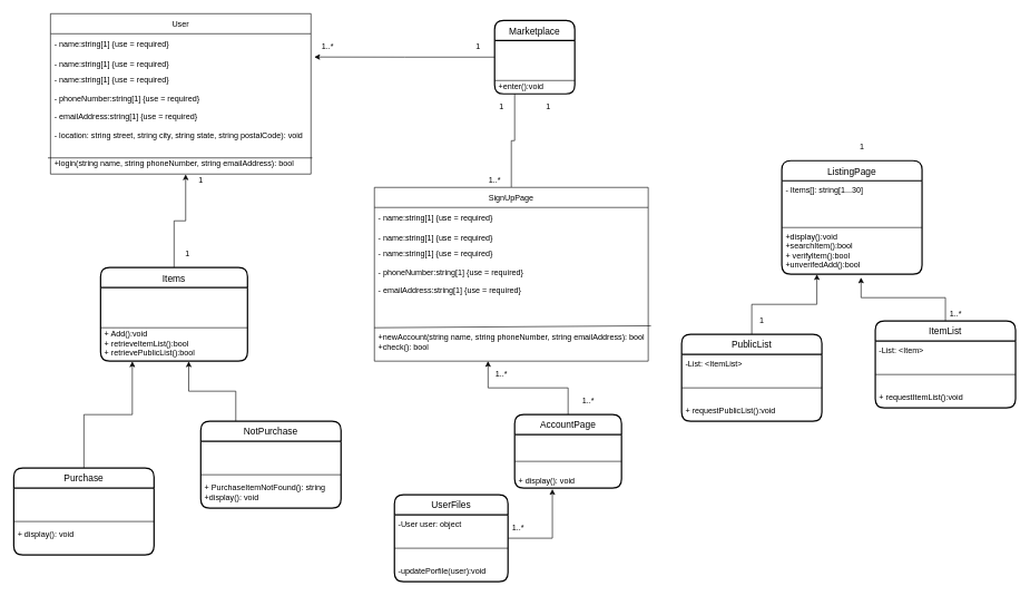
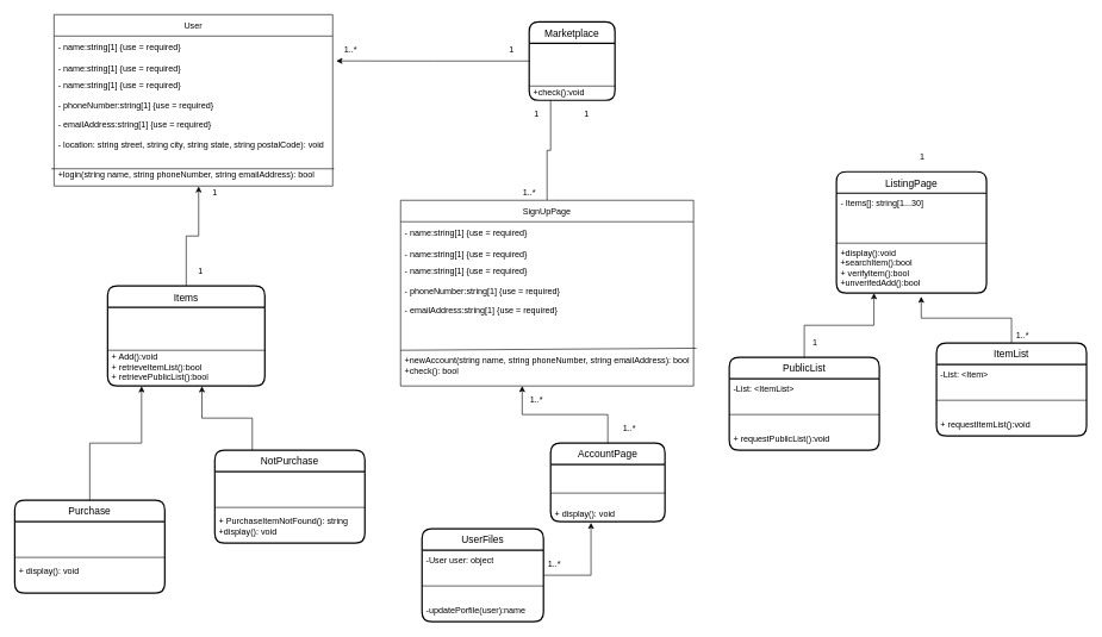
  <mxCell id="0" />
  <mxCell id="1" parent="0" />
  <mxCell id="2" value="User" style="swimlane;fontStyle=0;childLayout=stackLayout;horizontal=1;startSize=30;horizontalStack=0;resizeParent=1;resizeParentMax=0;resizeLast=0;collapsible=1;marginBottom=0;" vertex="1" parent="1"><mxGeometry x="75" y="20" width="390" height="240" as="geometry" /></mxCell>
  <mxCell id="3" value="- name:string[1] {use = required}" style="text;strokeColor=none;fillColor=none;align=left;verticalAlign=middle;spacingLeft=4;spacingRight=4;overflow=hidden;points=[[0,0.5],[1,0.5]];portConstraint=eastwest;rotatable=0;" vertex="1" parent="2"><mxGeometry y="30" width="390" height="30" as="geometry" /></mxCell>
  <mxCell id="4" value="- name:string[1] {use = required}" style="text;strokeColor=none;fillColor=none;align=left;verticalAlign=middle;spacingLeft=4;spacingRight=4;overflow=hidden;points=[[0,0.5],[1,0.5]];portConstraint=eastwest;rotatable=0;" vertex="1" parent="2"><mxGeometry y="60" width="390" height="30" as="geometry" /></mxCell>
  <mxCell id="5" value="- name:string[1] {use = required}&#10;&#10;- phoneNumber:string[1] {use = required}&#10;&#10;- emailAddress:string[1] {use = required}&#10;&#10;- location: string street, string city, string state, string postalCode): void&#10;&#10;&#10;+login(string name, string phoneNumber, string emailAddress): bool&#10;" style="text;strokeColor=none;fillColor=none;align=left;verticalAlign=middle;spacingLeft=4;spacingRight=4;overflow=hidden;points=[[0,0.5],[1,0.5]];portConstraint=eastwest;rotatable=0;" vertex="1" parent="2"><mxGeometry y="90" width="390" height="150" as="geometry" /></mxCell>
  <mxCell id="6" value="" style="endArrow=none;html=1;rounded=0;exitX=-0.01;exitY=0.839;exitDx=0;exitDy=0;exitPerimeter=0;entryX=1.005;entryY=0.839;entryDx=0;entryDy=0;entryPerimeter=0;" edge="1" parent="2" source="5" target="5"><mxGeometry width="50" height="50" relative="1" as="geometry"><mxPoint x="320" y="350" as="sourcePoint" /><mxPoint x="370" y="300" as="targetPoint" /></mxGeometry></mxCell>
  <mxCell id="7" style="edgeStyle=orthogonalEdgeStyle;rounded=0;orthogonalLoop=1;jettySize=auto;html=1;entryX=0.25;entryY=1;entryDx=0;entryDy=0;endArrow=none;" edge="1" parent="1" source="8" target="15"><mxGeometry relative="1" as="geometry" /></mxCell>
  <mxCell id="8" value="SignUpPage" style="swimlane;fontStyle=0;childLayout=stackLayout;horizontal=1;startSize=30;horizontalStack=0;resizeParent=1;resizeParentMax=0;resizeLast=0;collapsible=1;marginBottom=0;" vertex="1" parent="1"><mxGeometry x="560" y="280" width="410" height="260" as="geometry" /></mxCell>
  <mxCell id="9" value="- name:string[1] {use = required}" style="text;strokeColor=none;fillColor=none;align=left;verticalAlign=middle;spacingLeft=4;spacingRight=4;overflow=hidden;points=[[0,0.5],[1,0.5]];portConstraint=eastwest;rotatable=0;" vertex="1" parent="8"><mxGeometry y="30" width="410" height="30" as="geometry" /></mxCell>
  <mxCell id="10" value="- name:string[1] {use = required}" style="text;strokeColor=none;fillColor=none;align=left;verticalAlign=middle;spacingLeft=4;spacingRight=4;overflow=hidden;points=[[0,0.5],[1,0.5]];portConstraint=eastwest;rotatable=0;" vertex="1" parent="8"><mxGeometry y="60" width="410" height="30" as="geometry" /></mxCell>
  <mxCell id="11" value="- name:string[1] {use = required}&#10;&#10;- phoneNumber:string[1] {use = required}&#10;&#10;- emailAddress:string[1] {use = required}&#10;&#10;&#10;&#10;&#10;+newAccount(string name, string phoneNumber, string emailAddress): bool&#10;+check(): bool&#10;" style="text;strokeColor=none;fillColor=none;align=left;verticalAlign=middle;spacingLeft=4;spacingRight=4;overflow=hidden;points=[[0,0.5],[1,0.5]];portConstraint=eastwest;rotatable=0;" vertex="1" parent="8"><mxGeometry y="90" width="410" height="170" as="geometry" /></mxCell>
  <mxCell id="12" value="" style="endArrow=none;html=1;rounded=0;exitX=0;exitY=0.706;exitDx=0;exitDy=0;exitPerimeter=0;entryX=1.01;entryY=0.689;entryDx=0;entryDy=0;entryPerimeter=0;" edge="1" parent="8" source="11" target="11"><mxGeometry width="50" height="50" relative="1" as="geometry"><mxPoint x="320" y="350" as="sourcePoint" /><mxPoint x="370" y="300" as="targetPoint" /></mxGeometry></mxCell>
  <mxCell id="13" style="edgeStyle=orthogonalEdgeStyle;rounded=0;orthogonalLoop=1;jettySize=auto;html=1;exitX=0;exitY=0.5;exitDx=0;exitDy=0;" edge="1" parent="1" source="14"><mxGeometry relative="1" as="geometry"><mxPoint x="470" y="84.833" as="targetPoint" /></mxGeometry></mxCell>
  <mxCell id="14" value="Marketplace" style="swimlane;childLayout=stackLayout;horizontal=1;startSize=30;horizontalStack=0;rounded=1;fontSize=14;fontStyle=0;strokeWidth=2;resizeParent=0;resizeLast=1;shadow=0;dashed=0;align=center;" vertex="1" parent="1"><mxGeometry x="740" y="30" width="120" height="110" as="geometry" /></mxCell>
- <mxCell id="15" value="&#10;&#10;&#10;&#10;+enter():void&#10;" style="align=left;strokeColor=none;fillColor=none;spacingLeft=4;fontSize=12;verticalAlign=top;resizable=0;rotatable=0;part=1;" vertex="1" parent="14"><mxGeometry y="30" width="120" height="80" as="geometry" /></mxCell>
+ <mxCell id="15" value="&#10;&#10;&#10;&#10;+check():void&#10;" style="align=left;strokeColor=none;fillColor=none;spacingLeft=4;fontSize=12;verticalAlign=top;resizable=0;rotatable=0;part=1;" vertex="1" parent="14"><mxGeometry y="30" width="120" height="80" as="geometry" /></mxCell>
  <mxCell id="16" value="" style="endArrow=none;html=1;rounded=0;exitX=0;exitY=0.75;exitDx=0;exitDy=0;entryX=1;entryY=0.75;entryDx=0;entryDy=0;" edge="1" parent="14" source="15" target="15"><mxGeometry width="50" height="50" relative="1" as="geometry"><mxPoint x="30" y="120" as="sourcePoint" /><mxPoint x="80" y="70" as="targetPoint" /></mxGeometry></mxCell>
  <mxCell id="17" value="ListingPage" style="swimlane;childLayout=stackLayout;horizontal=1;startSize=30;horizontalStack=0;rounded=1;fontSize=14;fontStyle=0;strokeWidth=2;resizeParent=0;resizeLast=1;shadow=0;dashed=0;align=center;" vertex="1" parent="1"><mxGeometry x="1170" y="240" width="210" height="170" as="geometry" /></mxCell>
  <mxCell id="18" value="- Items[]: string[1...30]&#10;&#10;&#10;&#10;&#10;+display():void&#10;+searchItem():bool&#10;+ verifyItem():bool&#10;+unverifedAdd():bool" style="align=left;strokeColor=none;fillColor=none;spacingLeft=4;fontSize=12;verticalAlign=top;resizable=0;rotatable=0;part=1;" vertex="1" parent="17"><mxGeometry y="30" width="210" height="140" as="geometry" /></mxCell>
  <mxCell id="19" value="" style="endArrow=none;html=1;rounded=0;exitX=1;exitY=0.5;exitDx=0;exitDy=0;entryX=0;entryY=0.5;entryDx=0;entryDy=0;" edge="1" parent="17" source="18" target="18"><mxGeometry width="50" height="50" relative="1" as="geometry"><mxPoint x="80" y="70" as="sourcePoint" /><mxPoint x="30" y="120" as="targetPoint" /><Array as="points" /></mxGeometry></mxCell>
  <mxCell id="20" style="edgeStyle=orthogonalEdgeStyle;rounded=0;orthogonalLoop=1;jettySize=auto;html=1;entryX=0.519;entryY=1.003;entryDx=0;entryDy=0;entryPerimeter=0;" edge="1" parent="1" source="21" target="5"><mxGeometry relative="1" as="geometry" /></mxCell>
  <mxCell id="21" value="Items" style="swimlane;childLayout=stackLayout;horizontal=1;startSize=30;horizontalStack=0;rounded=1;fontSize=14;fontStyle=0;strokeWidth=2;resizeParent=0;resizeLast=1;shadow=0;dashed=0;align=center;" vertex="1" parent="1"><mxGeometry x="150" y="400" width="220" height="140" as="geometry" /></mxCell>
  <mxCell id="22" value="" style="endArrow=none;html=1;rounded=0;exitX=1;exitY=0.5;exitDx=0;exitDy=0;entryX=0;entryY=0.5;entryDx=0;entryDy=0;" edge="1" parent="21"><mxGeometry width="50" height="50" relative="1" as="geometry"><mxPoint x="220" y="90" as="sourcePoint" /><mxPoint y="90" as="targetPoint" /><Array as="points" /></mxGeometry></mxCell>
  <mxCell id="23" value="&#10;&#10;&#10;&#10;+ Add():void&#10;+ retrieveItemList():bool&#10;+ retrievePublicList():bool" style="align=left;strokeColor=none;fillColor=none;spacingLeft=4;fontSize=12;verticalAlign=top;resizable=0;rotatable=0;part=1;" vertex="1" parent="21"><mxGeometry y="30" width="220" height="110" as="geometry" /></mxCell>
  <mxCell id="24" style="edgeStyle=orthogonalEdgeStyle;rounded=0;orthogonalLoop=1;jettySize=auto;html=1;entryX=0.25;entryY=1;entryDx=0;entryDy=0;" edge="1" parent="1" source="25" target="18"><mxGeometry relative="1" as="geometry" /></mxCell>
  <mxCell id="25" value="PublicList" style="swimlane;childLayout=stackLayout;horizontal=1;startSize=30;horizontalStack=0;rounded=1;fontSize=14;fontStyle=0;strokeWidth=2;resizeParent=0;resizeLast=1;shadow=0;dashed=0;align=center;" vertex="1" parent="1"><mxGeometry x="1020" y="500" width="210" height="130" as="geometry" /></mxCell>
  <mxCell id="26" value="-List: &lt;ItemList&gt;&#10;&#10;&#10;&#10;&#10;+ requestPublicList():void&#10;" style="align=left;strokeColor=none;fillColor=none;spacingLeft=4;fontSize=12;verticalAlign=top;resizable=0;rotatable=0;part=1;" vertex="1" parent="25"><mxGeometry y="30" width="210" height="100" as="geometry" /></mxCell>
  <mxCell id="27" value="" style="endArrow=none;html=1;rounded=0;exitX=1;exitY=0.5;exitDx=0;exitDy=0;entryX=0;entryY=0.5;entryDx=0;entryDy=0;" edge="1" parent="25" source="26" target="26"><mxGeometry width="50" height="50" relative="1" as="geometry"><mxPoint x="80" y="70" as="sourcePoint" /><mxPoint x="30" y="120" as="targetPoint" /><Array as="points" /></mxGeometry></mxCell>
  <mxCell id="28" style="edgeStyle=orthogonalEdgeStyle;rounded=0;orthogonalLoop=1;jettySize=auto;html=1;entryX=0.565;entryY=1.035;entryDx=0;entryDy=0;entryPerimeter=0;" edge="1" parent="1" source="29" target="18"><mxGeometry relative="1" as="geometry" /></mxCell>
  <mxCell id="29" value="ItemList" style="swimlane;childLayout=stackLayout;horizontal=1;startSize=30;horizontalStack=0;rounded=1;fontSize=14;fontStyle=0;strokeWidth=2;resizeParent=0;resizeLast=1;shadow=0;dashed=0;align=center;" vertex="1" parent="1"><mxGeometry x="1310" y="480" width="210" height="130" as="geometry" /></mxCell>
  <mxCell id="30" value="-List: &lt;Item&gt;&#10;&#10;&#10;&#10;&#10;+ requestItemList():void" style="align=left;strokeColor=none;fillColor=none;spacingLeft=4;fontSize=12;verticalAlign=top;resizable=0;rotatable=0;part=1;" vertex="1" parent="29"><mxGeometry y="30" width="210" height="100" as="geometry" /></mxCell>
  <mxCell id="31" value="" style="endArrow=none;html=1;rounded=0;exitX=1;exitY=0.5;exitDx=0;exitDy=0;entryX=0;entryY=0.5;entryDx=0;entryDy=0;" edge="1" parent="29" source="30" target="30"><mxGeometry width="50" height="50" relative="1" as="geometry"><mxPoint x="80" y="70" as="sourcePoint" /><mxPoint x="30" y="120" as="targetPoint" /><Array as="points" /></mxGeometry></mxCell>
  <mxCell id="32" style="edgeStyle=orthogonalEdgeStyle;rounded=0;orthogonalLoop=1;jettySize=auto;html=1;entryX=0.353;entryY=1.019;entryDx=0;entryDy=0;entryPerimeter=0;" edge="1" parent="1" source="33" target="46"><mxGeometry relative="1" as="geometry" /></mxCell>
  <mxCell id="33" value="UserFiles" style="swimlane;childLayout=stackLayout;horizontal=1;startSize=30;horizontalStack=0;rounded=1;fontSize=14;fontStyle=0;strokeWidth=2;resizeParent=0;resizeLast=1;shadow=0;dashed=0;align=center;" vertex="1" parent="1"><mxGeometry x="590" y="740" width="170" height="130" as="geometry" /></mxCell>
- <mxCell id="34" value="-User user: object&#10;&#10;&#10;&#10;&#10;-updatePorfile(user):void" style="align=left;strokeColor=none;fillColor=none;spacingLeft=4;fontSize=12;verticalAlign=top;resizable=0;rotatable=0;part=1;" vertex="1" parent="33"><mxGeometry y="30" width="170" height="100" as="geometry" /></mxCell>
+ <mxCell id="34" value="-User user: object&#10;&#10;&#10;&#10;&#10;-updatePorfile(user):name" style="align=left;strokeColor=none;fillColor=none;spacingLeft=4;fontSize=12;verticalAlign=top;resizable=0;rotatable=0;part=1;" vertex="1" parent="33"><mxGeometry y="30" width="170" height="100" as="geometry" /></mxCell>
  <mxCell id="35" value="" style="endArrow=none;html=1;rounded=0;exitX=1;exitY=0.5;exitDx=0;exitDy=0;entryX=0;entryY=0.5;entryDx=0;entryDy=0;" edge="1" parent="33" source="34" target="34"><mxGeometry width="50" height="50" relative="1" as="geometry"><mxPoint x="80" y="70" as="sourcePoint" /><mxPoint x="30" y="120" as="targetPoint" /><Array as="points" /></mxGeometry></mxCell>
  <mxCell id="36" style="edgeStyle=orthogonalEdgeStyle;rounded=0;orthogonalLoop=1;jettySize=auto;html=1;entryX=0.216;entryY=1.004;entryDx=0;entryDy=0;entryPerimeter=0;" edge="1" parent="1" source="37" target="23"><mxGeometry relative="1" as="geometry"><mxPoint x="170" y="540" as="targetPoint" /></mxGeometry></mxCell>
  <mxCell id="37" value="Purchase" style="swimlane;childLayout=stackLayout;horizontal=1;startSize=30;horizontalStack=0;rounded=1;fontSize=14;fontStyle=0;strokeWidth=2;resizeParent=0;resizeLast=1;shadow=0;dashed=0;align=center;" vertex="1" parent="1"><mxGeometry x="20" y="700" width="210" height="130" as="geometry" /></mxCell>
  <mxCell id="38" value="&#10;&#10;&#10;&#10;+ display(): void" style="align=left;strokeColor=none;fillColor=none;spacingLeft=4;fontSize=12;verticalAlign=top;resizable=0;rotatable=0;part=1;" vertex="1" parent="37"><mxGeometry y="30" width="210" height="100" as="geometry" /></mxCell>
  <mxCell id="39" value="" style="endArrow=none;html=1;rounded=0;exitX=1;exitY=0.5;exitDx=0;exitDy=0;entryX=0;entryY=0.5;entryDx=0;entryDy=0;" edge="1" parent="37" source="38" target="38"><mxGeometry width="50" height="50" relative="1" as="geometry"><mxPoint x="80" y="70" as="sourcePoint" /><mxPoint x="30" y="120" as="targetPoint" /><Array as="points" /></mxGeometry></mxCell>
  <mxCell id="40" style="edgeStyle=orthogonalEdgeStyle;rounded=0;orthogonalLoop=1;jettySize=auto;html=1;entryX=0.6;entryY=1.004;entryDx=0;entryDy=0;entryPerimeter=0;exitX=0.25;exitY=0;exitDx=0;exitDy=0;" edge="1" parent="1" source="41" target="23"><mxGeometry relative="1" as="geometry"><mxPoint x="375" y="700" as="sourcePoint" /></mxGeometry></mxCell>
  <mxCell id="41" value="NotPurchase" style="swimlane;childLayout=stackLayout;horizontal=1;startSize=30;horizontalStack=0;rounded=1;fontSize=14;fontStyle=0;strokeWidth=2;resizeParent=0;resizeLast=1;shadow=0;dashed=0;align=center;" vertex="1" parent="1"><mxGeometry x="300" y="630" width="210" height="130" as="geometry" /></mxCell>
  <mxCell id="42" value="&#10;&#10;&#10;&#10;+ PurchaseItemNotFound(): string&#10;+display(): void" style="align=left;strokeColor=none;fillColor=none;spacingLeft=4;fontSize=12;verticalAlign=top;resizable=0;rotatable=0;part=1;" vertex="1" parent="41"><mxGeometry y="30" width="210" height="100" as="geometry" /></mxCell>
  <mxCell id="43" value="" style="endArrow=none;html=1;rounded=0;exitX=1;exitY=0.5;exitDx=0;exitDy=0;entryX=0;entryY=0.5;entryDx=0;entryDy=0;" edge="1" parent="41" source="42" target="42"><mxGeometry width="50" height="50" relative="1" as="geometry"><mxPoint x="80" y="70" as="sourcePoint" /><mxPoint x="30" y="120" as="targetPoint" /><Array as="points" /></mxGeometry></mxCell>
  <mxCell id="44" style="edgeStyle=orthogonalEdgeStyle;rounded=0;orthogonalLoop=1;jettySize=auto;html=1;entryX=0.415;entryY=1;entryDx=0;entryDy=0;entryPerimeter=0;" edge="1" parent="1" source="45" target="11"><mxGeometry relative="1" as="geometry" /></mxCell>
  <mxCell id="45" value="AccountPage" style="swimlane;childLayout=stackLayout;horizontal=1;startSize=30;horizontalStack=0;rounded=1;fontSize=14;fontStyle=0;strokeWidth=2;resizeParent=0;resizeLast=1;shadow=0;dashed=0;align=center;" vertex="1" parent="1"><mxGeometry x="770" y="620" width="160" height="110" as="geometry" /></mxCell>
  <mxCell id="46" value="&#10;&#10;&#10;&#10;+ display(): void" style="align=left;strokeColor=none;fillColor=none;spacingLeft=4;fontSize=12;verticalAlign=top;resizable=0;rotatable=0;part=1;" vertex="1" parent="45"><mxGeometry y="30" width="160" height="80" as="geometry" /></mxCell>
  <mxCell id="47" value="" style="endArrow=none;html=1;rounded=0;exitX=1;exitY=0.5;exitDx=0;exitDy=0;entryX=0;entryY=0.5;entryDx=0;entryDy=0;" edge="1" parent="45" source="46" target="46"><mxGeometry width="50" height="50" relative="1" as="geometry"><mxPoint x="80" y="70" as="sourcePoint" /><mxPoint x="30" y="120" as="targetPoint" /><Array as="points" /></mxGeometry></mxCell>
  <mxCell id="48" value="1..*" style="text;html=1;align=center;verticalAlign=middle;resizable=0;points=[];autosize=1;strokeColor=none;fillColor=none;" vertex="1" parent="1"><mxGeometry x="475" y="60" width="30" height="20" as="geometry" /></mxCell>
  <mxCell id="49" value="1" style="text;html=1;align=center;verticalAlign=middle;resizable=0;points=[];autosize=1;strokeColor=none;fillColor=none;" vertex="1" parent="1"><mxGeometry x="705" y="60" width="20" height="20" as="geometry" /></mxCell>
  <mxCell id="50" value="1..*" style="text;html=1;align=center;verticalAlign=middle;resizable=0;points=[];autosize=1;strokeColor=none;fillColor=none;" vertex="1" parent="1"><mxGeometry x="725" y="260" width="30" height="20" as="geometry" /></mxCell>
  <mxCell id="51" value="1" style="text;html=1;align=center;verticalAlign=middle;resizable=0;points=[];autosize=1;strokeColor=none;fillColor=none;" vertex="1" parent="1"><mxGeometry x="740" y="150" width="20" height="20" as="geometry" /></mxCell>
  <mxCell id="52" value="1" style="text;html=1;align=center;verticalAlign=middle;resizable=0;points=[];autosize=1;strokeColor=none;fillColor=none;" vertex="1" parent="1"><mxGeometry x="810" y="150" width="20" height="20" as="geometry" /></mxCell>
  <mxCell id="53" value="1" style="text;html=1;align=center;verticalAlign=middle;resizable=0;points=[];autosize=1;strokeColor=none;fillColor=none;" vertex="1" parent="1"><mxGeometry x="1280" y="210" width="20" height="20" as="geometry" /></mxCell>
  <mxCell id="54" value="1" style="text;html=1;align=center;verticalAlign=middle;resizable=0;points=[];autosize=1;strokeColor=none;fillColor=none;" vertex="1" parent="1"><mxGeometry x="1130" y="470" width="20" height="20" as="geometry" /></mxCell>
  <mxCell id="55" value="1..*" style="text;html=1;align=center;verticalAlign=middle;resizable=0;points=[];autosize=1;strokeColor=none;fillColor=none;" vertex="1" parent="1"><mxGeometry x="1415" y="460" width="30" height="20" as="geometry" /></mxCell>
  <mxCell id="56" value="1..*" style="text;html=1;align=center;verticalAlign=middle;resizable=0;points=[];autosize=1;strokeColor=none;fillColor=none;" vertex="1" parent="1"><mxGeometry x="735" y="550" width="30" height="20" as="geometry" /></mxCell>
  <mxCell id="57" value="1..*" style="text;html=1;align=center;verticalAlign=middle;resizable=0;points=[];autosize=1;strokeColor=none;fillColor=none;" vertex="1" parent="1"><mxGeometry x="865" y="590" width="30" height="20" as="geometry" /></mxCell>
  <mxCell id="58" value="1..*" style="text;html=1;align=center;verticalAlign=middle;resizable=0;points=[];autosize=1;strokeColor=none;fillColor=none;" vertex="1" parent="1"><mxGeometry x="760" y="780" width="30" height="20" as="geometry" /></mxCell>
  <mxCell id="59" value="1" style="text;html=1;align=center;verticalAlign=middle;resizable=0;points=[];autosize=1;strokeColor=none;fillColor=none;" vertex="1" parent="1"><mxGeometry x="290" y="260" width="20" height="20" as="geometry" /></mxCell>
  <mxCell id="60" value="1" style="text;html=1;align=center;verticalAlign=middle;resizable=0;points=[];autosize=1;strokeColor=none;fillColor=none;" vertex="1" parent="1"><mxGeometry x="270" y="370" width="20" height="20" as="geometry" /></mxCell>
